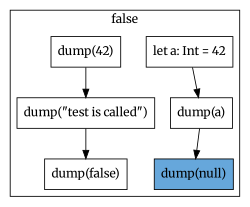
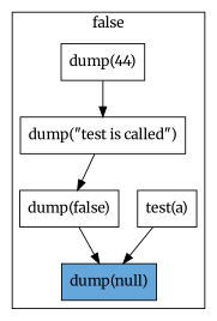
  digraph {
    fontname=Merriweather
    node [fontname=Merriweather shape=box]
    edge [fontname=Merriweather]
-   n1 [label="let a: Int = 42"]
-   n2 [label="dump(a)"]
-   n3 [label="dump(42)"]
+   n2 [label="test(a)"]
+   n3 [label="dump(44)"]
    n4 [label="dump(\"test is called\")"]
    n5 [label="dump(false)"]
    n6 [fillcolor="#66A7DB" label="dump(null)" style=filled]
    subgraph cluster_1 {
      label=false
-     n1
      n2
      n3
      n4
      n5
      n6
    }
-   n1 -> n2
    n2 -> n6
    n3 -> n4
    n4 -> n5
+   n5 -> n6
  }
